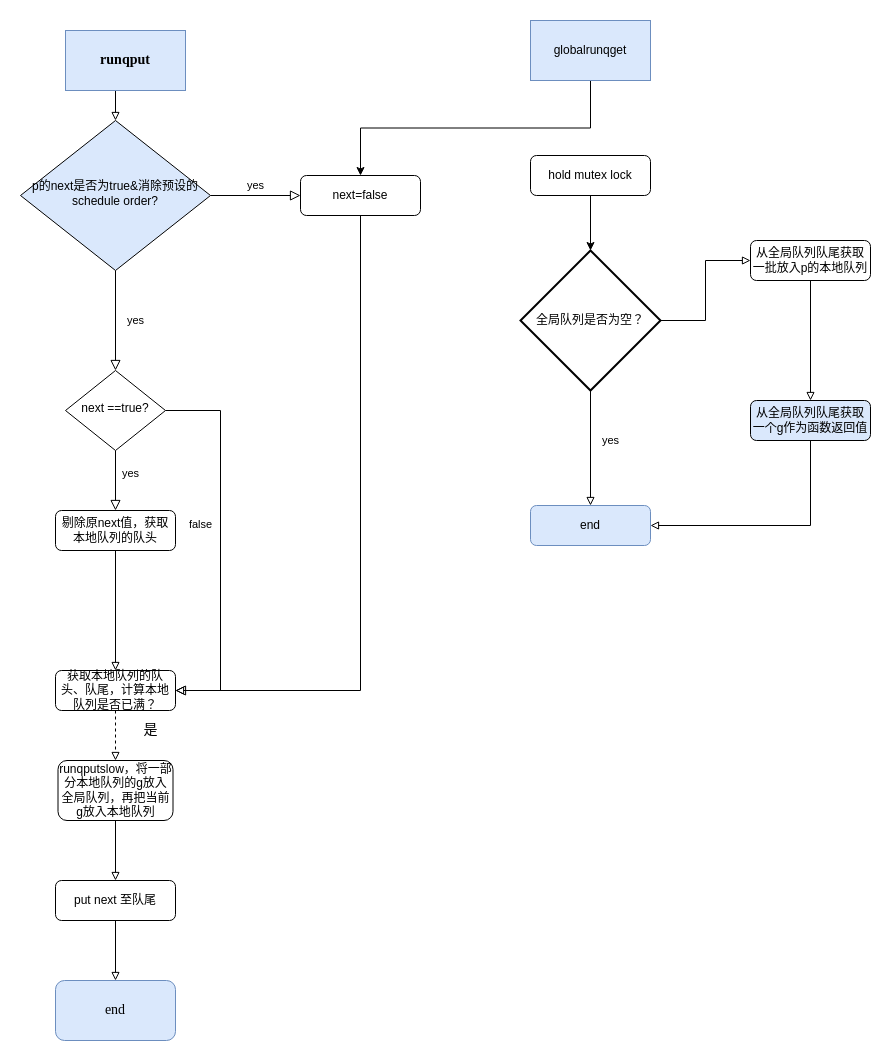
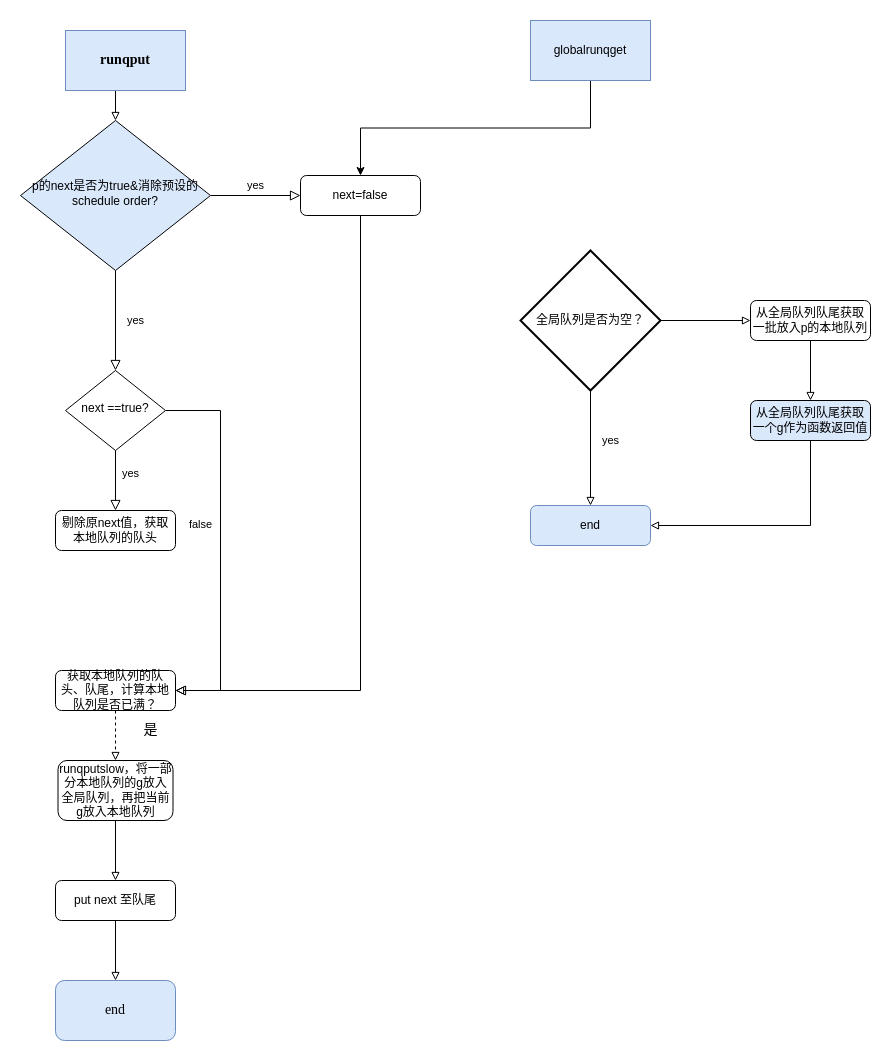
  <mxCell id="0" />
  <mxCell id="1" parent="0" />
  <mxCell id="2" value="yes" style="rounded=0;html=1;jettySize=auto;orthogonalLoop=1;fontSize=11;endArrow=block;endFill=0;endSize=8;strokeWidth=1;shadow=0;labelBackgroundColor=none;edgeStyle=orthogonalEdgeStyle;" parent="1" source="4" target="9" edge="1"><mxGeometry y="20" relative="1" as="geometry"><mxPoint as="offset" /></mxGeometry></mxCell>
  <mxCell id="3" value="yes" style="edgeStyle=orthogonalEdgeStyle;rounded=0;html=1;jettySize=auto;orthogonalLoop=1;fontSize=11;endArrow=block;endFill=0;endSize=8;strokeWidth=1;shadow=0;labelBackgroundColor=none;" parent="1" source="4" target="6" edge="1"><mxGeometry y="10" relative="1" as="geometry"><mxPoint as="offset" /></mxGeometry></mxCell>
  <mxCell id="4" value="p的next是否为true&amp;amp;消除预设的schedule order?" style="rhombus;whiteSpace=wrap;html=1;shadow=0;fontFamily=Helvetica;fontSize=12;align=center;strokeWidth=1;spacing=6;spacingTop=-4;fillColor=#dae8fc;" parent="1" vertex="1"><mxGeometry x="20" y="120" width="190" height="150" as="geometry" /></mxCell>
  <mxCell id="5" style="edgeStyle=orthogonalEdgeStyle;rounded=0;orthogonalLoop=1;jettySize=auto;html=1;exitX=0.5;exitY=1;exitDx=0;exitDy=0;fontFamily=Times New Roman;fontSize=14;startArrow=none;startFill=0;endArrow=block;endFill=0;elbow=vertical;entryX=1;entryY=0.5;entryDx=0;entryDy=0;" parent="1" source="6" target="15" edge="1"><mxGeometry relative="1" as="geometry"><mxPoint x="270" y="440" as="targetPoint" /></mxGeometry></mxCell>
  <mxCell id="6" value="next=false" style="rounded=1;whiteSpace=wrap;html=1;fontSize=12;glass=0;strokeWidth=1;shadow=0;" parent="1" vertex="1"><mxGeometry x="300" y="175" width="120" height="40" as="geometry" /></mxCell>
  <mxCell id="7" value="yes" style="rounded=0;html=1;jettySize=auto;orthogonalLoop=1;fontSize=11;endArrow=block;endFill=0;endSize=8;strokeWidth=1;shadow=0;labelBackgroundColor=none;edgeStyle=orthogonalEdgeStyle;" parent="1" source="9" target="11" edge="1"><mxGeometry x="-0.25" y="15" relative="1" as="geometry"><mxPoint as="offset" /></mxGeometry></mxCell>
  <mxCell id="8" value="false" style="edgeStyle=orthogonalEdgeStyle;rounded=0;html=1;jettySize=auto;orthogonalLoop=1;fontSize=11;endArrow=block;endFill=0;endSize=8;strokeWidth=1;shadow=0;labelBackgroundColor=none;entryX=1;entryY=0.5;entryDx=0;entryDy=0;" parent="1" source="9" target="15" edge="1"><mxGeometry x="-0.109" y="-20" relative="1" as="geometry"><mxPoint as="offset" /><mxPoint x="240" y="670" as="targetPoint" /><Array as="points"><mxPoint x="220" y="410" /><mxPoint x="220" y="690" /></Array></mxGeometry></mxCell>
  <mxCell id="9" value="next ==true?" style="rhombus;whiteSpace=wrap;html=1;shadow=0;fontFamily=Helvetica;fontSize=12;align=center;strokeWidth=1;spacing=6;spacingTop=-4;" parent="1" vertex="1"><mxGeometry x="65" y="370" width="100" height="80" as="geometry" /></mxCell>
- <mxCell id="10" style="edgeStyle=orthogonalEdgeStyle;rounded=0;orthogonalLoop=1;jettySize=auto;html=1;exitX=0.5;exitY=1;exitDx=0;exitDy=0;entryX=0.5;entryY=0;entryDx=0;entryDy=0;fontFamily=Times New Roman;fontSize=14;endArrow=block;endFill=0;" parent="1" source="11" target="15" edge="1"><mxGeometry relative="1" as="geometry" /></mxCell>
  <mxCell id="11" value="剔除原next值，获取本地队列的队头" style="rounded=1;whiteSpace=wrap;html=1;fontSize=12;glass=0;strokeWidth=1;shadow=0;" parent="1" vertex="1"><mxGeometry x="55" y="510" width="120" height="40" as="geometry" /></mxCell>
  <mxCell id="12" style="edgeStyle=orthogonalEdgeStyle;rounded=0;orthogonalLoop=1;jettySize=auto;html=1;exitX=0.5;exitY=1;exitDx=0;exitDy=0;entryX=0.5;entryY=0;entryDx=0;entryDy=0;endArrow=block;endFill=0;" parent="1" source="13" target="4" edge="1"><mxGeometry relative="1" as="geometry"><mxPoint x="160" y="115" as="targetPoint" /></mxGeometry></mxCell>
  <mxCell id="13" value="&lt;font face=&quot;Times New Roman&quot; style=&quot;font-size: 14px&quot;&gt;&lt;b&gt;runqput&lt;/b&gt;&lt;/font&gt;" style="rounded=0;whiteSpace=wrap;html=1;fillColor=#dae8fc;strokeColor=#6c8ebf;" parent="1" vertex="1"><mxGeometry x="65" y="30" width="120" height="60" as="geometry" /></mxCell>
  <mxCell id="14" style="edgeStyle=orthogonalEdgeStyle;rounded=0;orthogonalLoop=1;jettySize=auto;html=1;exitX=0.5;exitY=1;exitDx=0;exitDy=0;entryX=0.5;entryY=0;entryDx=0;entryDy=0;fontFamily=Times New Roman;fontSize=14;endArrow=block;endFill=0;dashed=1;" parent="1" source="15" target="17" edge="1"><mxGeometry relative="1" as="geometry" /></mxCell>
  <mxCell id="15" value="获取本地队列的队头、队尾，计算本地队列是否已满？" style="rounded=1;whiteSpace=wrap;html=1;fontSize=12;glass=0;strokeWidth=1;shadow=0;" parent="1" vertex="1"><mxGeometry x="55" y="670" width="120" height="40" as="geometry" /></mxCell>
  <mxCell id="16" style="rounded=0;orthogonalLoop=1;jettySize=auto;html=1;exitX=0.5;exitY=1;exitDx=0;exitDy=0;entryX=0.5;entryY=0;entryDx=0;entryDy=0;fontFamily=Times New Roman;fontSize=14;startArrow=none;startFill=0;endArrow=block;endFill=0;elbow=vertical;edgeStyle=orthogonalEdgeStyle;" parent="1" source="17" target="20" edge="1"><mxGeometry relative="1" as="geometry" /></mxCell>
  <mxCell id="17" value="runqputslow，将一部分本地队列的g放入全局队列，再把当前g放入本地队列" style="rounded=1;whiteSpace=wrap;html=1;fontSize=12;glass=0;strokeWidth=1;shadow=0;" parent="1" vertex="1"><mxGeometry x="57.5" y="760" width="115" height="60" as="geometry" /></mxCell>
  <mxCell id="18" value="是" style="text;html=1;align=center;verticalAlign=middle;resizable=0;points=[];autosize=1;strokeColor=none;fillColor=none;fontSize=14;fontFamily=Times New Roman;" parent="1" vertex="1"><mxGeometry x="135" y="720" width="30" height="20" as="geometry" /></mxCell>
  <mxCell id="19" style="edgeStyle=orthogonalEdgeStyle;rounded=0;orthogonalLoop=1;jettySize=auto;html=1;exitX=0.5;exitY=1;exitDx=0;exitDy=0;fontFamily=Times New Roman;fontSize=14;startArrow=none;startFill=0;endArrow=block;endFill=0;elbow=vertical;" parent="1" source="20" target="21" edge="1"><mxGeometry relative="1" as="geometry" /></mxCell>
  <mxCell id="20" value="put next 至队尾" style="rounded=1;whiteSpace=wrap;html=1;fontSize=12;glass=0;strokeWidth=1;shadow=0;" parent="1" vertex="1"><mxGeometry x="55" y="880" width="120" height="40" as="geometry" /></mxCell>
  <mxCell id="21" value="end" style="rounded=1;whiteSpace=wrap;html=1;fontFamily=Times New Roman;fontSize=14;fillColor=#dae8fc;strokeColor=#6c8ebf;" parent="1" vertex="1"><mxGeometry x="55" y="980" width="120" height="60" as="geometry" /></mxCell>
  <mxCell id="22" style="edgeStyle=orthogonalEdgeStyle;rounded=0;orthogonalLoop=1;jettySize=auto;html=1;exitX=0.5;exitY=1;exitDx=0;exitDy=0;" parent="1" source="23" target="6" edge="1"><mxGeometry relative="1" as="geometry" /></mxCell>
  <mxCell id="23" value="globalrunqget" style="rounded=0;whiteSpace=wrap;html=1;fillColor=#dae8fc;strokeColor=#6c8ebf;" parent="1" vertex="1"><mxGeometry x="530" y="20" width="120" height="60" as="geometry" /></mxCell>
  <mxCell id="24" value="yes" style="edgeStyle=orthogonalEdgeStyle;rounded=0;orthogonalLoop=1;jettySize=auto;html=1;exitX=0.5;exitY=1;exitDx=0;exitDy=0;exitPerimeter=0;endArrow=block;endFill=0;" parent="1" source="26" target="29" edge="1"><mxGeometry x="-0.13" y="20" relative="1" as="geometry"><mxPoint as="offset" /></mxGeometry></mxCell>
  <mxCell id="25" style="edgeStyle=orthogonalEdgeStyle;rounded=0;orthogonalLoop=1;jettySize=auto;html=1;exitX=1;exitY=0.5;exitDx=0;exitDy=0;exitPerimeter=0;entryX=0;entryY=0.5;entryDx=0;entryDy=0;endArrow=block;endFill=0;" parent="1" source="26" target="31" edge="1"><mxGeometry relative="1" as="geometry" /></mxCell>
  <mxCell id="26" value="全局队列是否为空？" style="strokeWidth=2;html=1;shape=mxgraph.flowchart.decision;whiteSpace=wrap;" parent="1" vertex="1"><mxGeometry x="520" y="250" width="140" height="140" as="geometry" /></mxCell>
- <mxCell id="27" style="edgeStyle=orthogonalEdgeStyle;rounded=0;orthogonalLoop=1;jettySize=auto;html=1;exitX=0.5;exitY=1;exitDx=0;exitDy=0;" parent="1" source="28" target="26" edge="1"><mxGeometry relative="1" as="geometry" /></mxCell>
- <mxCell id="28" value="hold mutex lock" style="rounded=1;whiteSpace=wrap;html=1;fontSize=12;glass=0;strokeWidth=1;shadow=0;" parent="1" vertex="1"><mxGeometry x="530" y="155" width="120" height="40" as="geometry" /></mxCell>
  <mxCell id="29" value="end" style="rounded=1;whiteSpace=wrap;html=1;fontSize=12;glass=0;strokeWidth=1;shadow=0;fillColor=#dae8fc;strokeColor=#6c8ebf;" parent="1" vertex="1"><mxGeometry x="530" y="505" width="120" height="40" as="geometry" /></mxCell>
  <mxCell id="30" style="edgeStyle=orthogonalEdgeStyle;rounded=0;orthogonalLoop=1;jettySize=auto;html=1;exitX=0.5;exitY=1;exitDx=0;exitDy=0;endArrow=block;endFill=0;" parent="1" source="31" target="33" edge="1"><mxGeometry relative="1" as="geometry" /></mxCell>
- <mxCell id="31" value="从全局队列队尾获取一批放入p的本地队列" style="rounded=1;whiteSpace=wrap;html=1;fontSize=12;glass=0;strokeWidth=1;shadow=0;" parent="1" vertex="1"><mxGeometry x="750" y="240" width="120" height="40" as="geometry" /></mxCell>
+ <mxCell id="31" value="从全局队列队尾获取一批放入p的本地队列" style="rounded=1;whiteSpace=wrap;html=1;fontSize=12;glass=0;strokeWidth=1;shadow=0;" parent="1" vertex="1"><mxGeometry x="750" y="300" width="120" height="40" as="geometry" /></mxCell>
  <mxCell id="32" style="edgeStyle=orthogonalEdgeStyle;rounded=0;orthogonalLoop=1;jettySize=auto;html=1;exitX=0.5;exitY=1;exitDx=0;exitDy=0;entryX=1;entryY=0.5;entryDx=0;entryDy=0;endArrow=block;endFill=0;" parent="1" source="33" target="29" edge="1"><mxGeometry relative="1" as="geometry" /></mxCell>
  <mxCell id="33" value="从全局队列队尾获取一个g作为函数返回值" style="rounded=1;whiteSpace=wrap;html=1;fontSize=12;glass=0;strokeWidth=1;shadow=0;fillColor=#dae8fc;" parent="1" vertex="1"><mxGeometry x="750" y="400" width="120" height="40" as="geometry" /></mxCell>
